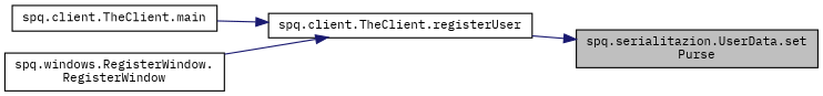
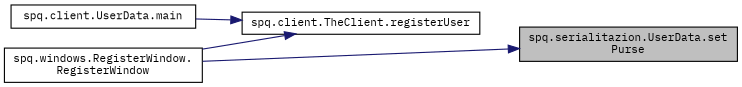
  digraph {
    fontname="IBM Plex Mono"
    rankdir=RL
    node [color=black fillcolor=white fontname="IBM Plex Mono" fontsize=10 shape=record style=filled]
    edge [color=midnightblue dir=back fontname="IBM Plex Mono" fontsize=10 labelfontname=Helvetica labelfontsize=10 style=solid]
    n1 [fillcolor=grey75 fontcolor=black height=0.2 label="spq.serialitazion.UserData.set\lPurse" width=0.4]
    n2 [height=0.2 label="spq.client.TheClient.registerUser" width=0.4]
-   n3 [height=0.2 label="spq.client.TheClient.main" width=0.4]
+   n3 [height=0.2 label="spq.client.UserData.main" width=0.4]
    n4 [height=0.2 label="spq.windows.RegisterWindow.\lRegisterWindow" width=0.4]
-   n1 -> n2
+   n1 -> n4
    n2 -> n3
    n2 -> n4
  }
